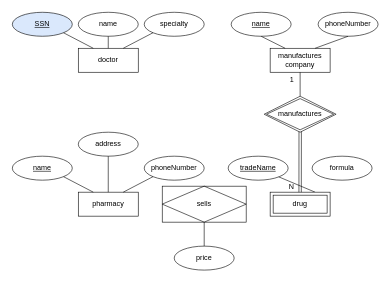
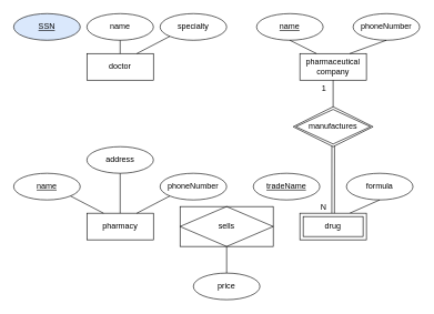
  <mxCell id="0" />
  <mxCell id="1" parent="0" />
  <mxCell id="2" value="doctor" style="whiteSpace=wrap;html=1;align=center;" vertex="1" parent="1"><mxGeometry x="130" y="80" width="100" height="40" as="geometry" /></mxCell>
  <mxCell id="3" value="SSN" style="ellipse;whiteSpace=wrap;html=1;align=center;fontStyle=4;fillColor=#dae8fc;" vertex="1" parent="1"><mxGeometry x="20" y="20" width="100" height="40" as="geometry" /></mxCell>
  <mxCell id="4" value="specialty" style="ellipse;whiteSpace=wrap;html=1;align=center;" vertex="1" parent="1"><mxGeometry x="240" y="20" width="100" height="40" as="geometry" /></mxCell>
- <mxCell id="5" value="" style="endArrow=none;html=1;rounded=0;entryX=0.25;entryY=0;entryDx=0;entryDy=0;exitX=1;exitY=1;exitDx=0;exitDy=0;" edge="1" parent="1" source="3" target="2"><mxGeometry relative="1" as="geometry"><mxPoint x="200" y="190" as="sourcePoint" /><mxPoint x="360" y="190" as="targetPoint" /></mxGeometry></mxCell>
  <mxCell id="6" value="" style="endArrow=none;html=1;rounded=0;entryX=0;entryY=1;entryDx=0;entryDy=0;exitX=0.75;exitY=0;exitDx=0;exitDy=0;" edge="1" parent="1" source="2" target="4"><mxGeometry relative="1" as="geometry"><mxPoint x="290" y="200" as="sourcePoint" /><mxPoint x="450" y="200" as="targetPoint" /></mxGeometry></mxCell>
  <mxCell id="7" value="name" style="ellipse;whiteSpace=wrap;html=1;align=center;" vertex="1" parent="1"><mxGeometry x="130" y="20" width="100" height="40" as="geometry" /></mxCell>
  <mxCell id="8" value="" style="endArrow=none;html=1;rounded=0;exitX=0.5;exitY=0;exitDx=0;exitDy=0;entryX=0.5;entryY=1;entryDx=0;entryDy=0;" edge="1" parent="1" source="2" target="7"><mxGeometry relative="1" as="geometry"><mxPoint x="220" y="380" as="sourcePoint" /><mxPoint x="380" y="380" as="targetPoint" /></mxGeometry></mxCell>
- <mxCell id="9" value="&lt;div&gt;manufactures&lt;/div&gt;&lt;div&gt;company&lt;br&gt;&lt;/div&gt;" style="whiteSpace=wrap;html=1;align=center;" vertex="1" parent="1"><mxGeometry x="450" y="80" width="100" height="40" as="geometry" /></mxCell>
+ <mxCell id="9" value="&lt;div&gt;pharmaceutical&lt;/div&gt;&lt;div&gt;company&lt;br&gt;&lt;/div&gt;" style="whiteSpace=wrap;html=1;align=center;" vertex="1" parent="1"><mxGeometry x="450" y="80" width="100" height="40" as="geometry" /></mxCell>
  <mxCell id="10" value="name" style="ellipse;whiteSpace=wrap;html=1;align=center;fontStyle=4;" vertex="1" parent="1"><mxGeometry x="385" y="20" width="100" height="40" as="geometry" /></mxCell>
  <mxCell id="11" value="phoneNumber" style="ellipse;whiteSpace=wrap;html=1;align=center;" vertex="1" parent="1"><mxGeometry x="530" y="20" width="100" height="40" as="geometry" /></mxCell>
  <mxCell id="12" value="" style="endArrow=none;html=1;rounded=0;entryX=0.25;entryY=0;entryDx=0;entryDy=0;exitX=0.5;exitY=1;exitDx=0;exitDy=0;" edge="1" parent="1" source="10" target="9"><mxGeometry relative="1" as="geometry"><mxPoint x="470" y="150" as="sourcePoint" /><mxPoint x="630" y="150" as="targetPoint" /></mxGeometry></mxCell>
  <mxCell id="13" value="" style="endArrow=none;html=1;rounded=0;entryX=0.5;entryY=1;entryDx=0;entryDy=0;exitX=0.75;exitY=0;exitDx=0;exitDy=0;" edge="1" parent="1" source="9" target="11"><mxGeometry relative="1" as="geometry"><mxPoint x="420" y="250" as="sourcePoint" /><mxPoint x="580" y="250" as="targetPoint" /></mxGeometry></mxCell>
  <mxCell id="14" value="formula" style="ellipse;whiteSpace=wrap;html=1;align=center;" vertex="1" parent="1"><mxGeometry x="520" y="260" width="100" height="40" as="geometry" /></mxCell>
  <mxCell id="15" value="tradeName" style="ellipse;whiteSpace=wrap;html=1;align=center;fontStyle=4;" vertex="1" parent="1"><mxGeometry x="380" y="260" width="100" height="40" as="geometry" /></mxCell>
- <mxCell id="16" value="" style="endArrow=none;html=1;rounded=0;exitX=0.75;exitY=0;exitDx=0;exitDy=0;" edge="1" parent="1" source="18" target="15"><mxGeometry relative="1" as="geometry"><mxPoint x="525" y="320" as="sourcePoint" /><mxPoint x="610" y="440" as="targetPoint" /></mxGeometry></mxCell>
+ <mxCell id="16" value="" style="endArrow=none;html=1;rounded=0;exitX=0.75;exitY=0;exitDx=0;exitDy=0;entryX=0.5;entryY=1;entryDx=0;entryDy=0;" edge="1" parent="1" source="18" target="14"><mxGeometry relative="1" as="geometry"><mxPoint x="525" y="320" as="sourcePoint" /><mxPoint x="610" y="440" as="targetPoint" /></mxGeometry></mxCell>
  <mxCell id="17" value="manufactures" style="shape=rhombus;double=1;perimeter=rhombusPerimeter;whiteSpace=wrap;html=1;align=center;" vertex="1" parent="1"><mxGeometry x="440" y="160" width="120" height="60" as="geometry" /></mxCell>
  <mxCell id="18" value="drug" style="shape=ext;margin=3;double=1;whiteSpace=wrap;html=1;align=center;" vertex="1" parent="1"><mxGeometry x="450" y="320" width="100" height="40" as="geometry" /></mxCell>
  <mxCell id="19" value="" style="shape=link;html=1;rounded=0;entryX=0.5;entryY=0;entryDx=0;entryDy=0;exitX=0.501;exitY=0.979;exitDx=0;exitDy=0;exitPerimeter=0;" edge="1" parent="1" source="17" target="18"><mxGeometry relative="1" as="geometry"><mxPoint x="220" y="390" as="sourcePoint" /><mxPoint x="380" y="390" as="targetPoint" /></mxGeometry></mxCell>
  <mxCell id="20" value="N" style="resizable=0;html=1;align=right;verticalAlign=bottom;" connectable="0" vertex="1" parent="19"><mxGeometry x="1" relative="1" as="geometry"><mxPoint x="-10" y="-0.17" as="offset" /></mxGeometry></mxCell>
  <mxCell id="21" value="" style="endArrow=none;html=1;rounded=0;entryX=0.5;entryY=1;entryDx=0;entryDy=0;exitX=0.5;exitY=0;exitDx=0;exitDy=0;" edge="1" parent="1" source="17" target="9"><mxGeometry relative="1" as="geometry"><mxPoint x="260" y="160" as="sourcePoint" /><mxPoint x="420" y="160" as="targetPoint" /></mxGeometry></mxCell>
  <mxCell id="22" value="1" style="resizable=0;html=1;align=right;verticalAlign=bottom;" connectable="0" vertex="1" parent="21"><mxGeometry x="1" relative="1" as="geometry"><mxPoint x="-10" y="20" as="offset" /></mxGeometry></mxCell>
  <mxCell id="23" value="pharmacy" style="whiteSpace=wrap;html=1;align=center;" vertex="1" parent="1"><mxGeometry x="130" y="320" width="100" height="40" as="geometry" /></mxCell>
  <mxCell id="24" value="name" style="ellipse;whiteSpace=wrap;html=1;align=center;fontStyle=4;" vertex="1" parent="1"><mxGeometry x="20" y="260" width="100" height="40" as="geometry" /></mxCell>
  <mxCell id="25" value="price" style="ellipse;whiteSpace=wrap;html=1;align=center;" vertex="1" parent="1"><mxGeometry x="290" y="410" width="100" height="40" as="geometry" /></mxCell>
  <mxCell id="26" value="" style="endArrow=none;html=1;rounded=0;entryX=0.5;entryY=1;entryDx=0;entryDy=0;exitX=0.5;exitY=0;exitDx=0;exitDy=0;" edge="1" parent="1" source="25" target="32"><mxGeometry relative="1" as="geometry"><mxPoint x="-70" y="120" as="sourcePoint" /><mxPoint x="340" y="370" as="targetPoint" /></mxGeometry></mxCell>
  <mxCell id="27" value="address" style="ellipse;whiteSpace=wrap;html=1;align=center;" vertex="1" parent="1"><mxGeometry x="130" y="220" width="100" height="40" as="geometry" /></mxCell>
  <mxCell id="28" value="phoneNumber" style="ellipse;whiteSpace=wrap;html=1;align=center;" vertex="1" parent="1"><mxGeometry x="240" y="260" width="100" height="40" as="geometry" /></mxCell>
  <mxCell id="29" value="" style="endArrow=none;html=1;rounded=0;entryX=0.25;entryY=0;entryDx=0;entryDy=0;exitX=1;exitY=1;exitDx=0;exitDy=0;" edge="1" parent="1" source="24" target="23"><mxGeometry relative="1" as="geometry"><mxPoint x="70" y="390" as="sourcePoint" /><mxPoint x="230" y="390" as="targetPoint" /></mxGeometry></mxCell>
  <mxCell id="30" value="" style="endArrow=none;html=1;rounded=0;entryX=0.5;entryY=1;entryDx=0;entryDy=0;" edge="1" parent="1" source="23" target="27"><mxGeometry relative="1" as="geometry"><mxPoint x="130" y="390" as="sourcePoint" /><mxPoint x="290" y="390" as="targetPoint" /></mxGeometry></mxCell>
  <mxCell id="31" value="" style="endArrow=none;html=1;rounded=0;entryX=0;entryY=1;entryDx=0;entryDy=0;exitX=0.75;exitY=0;exitDx=0;exitDy=0;" edge="1" parent="1" source="23" target="28"><mxGeometry relative="1" as="geometry"><mxPoint x="170" y="410" as="sourcePoint" /><mxPoint x="330" y="410" as="targetPoint" /></mxGeometry></mxCell>
  <mxCell id="32" value="sells" style="shape=associativeEntity;whiteSpace=wrap;html=1;align=center;" vertex="1" parent="1"><mxGeometry x="270" y="310" width="140" height="60" as="geometry" /></mxCell>
